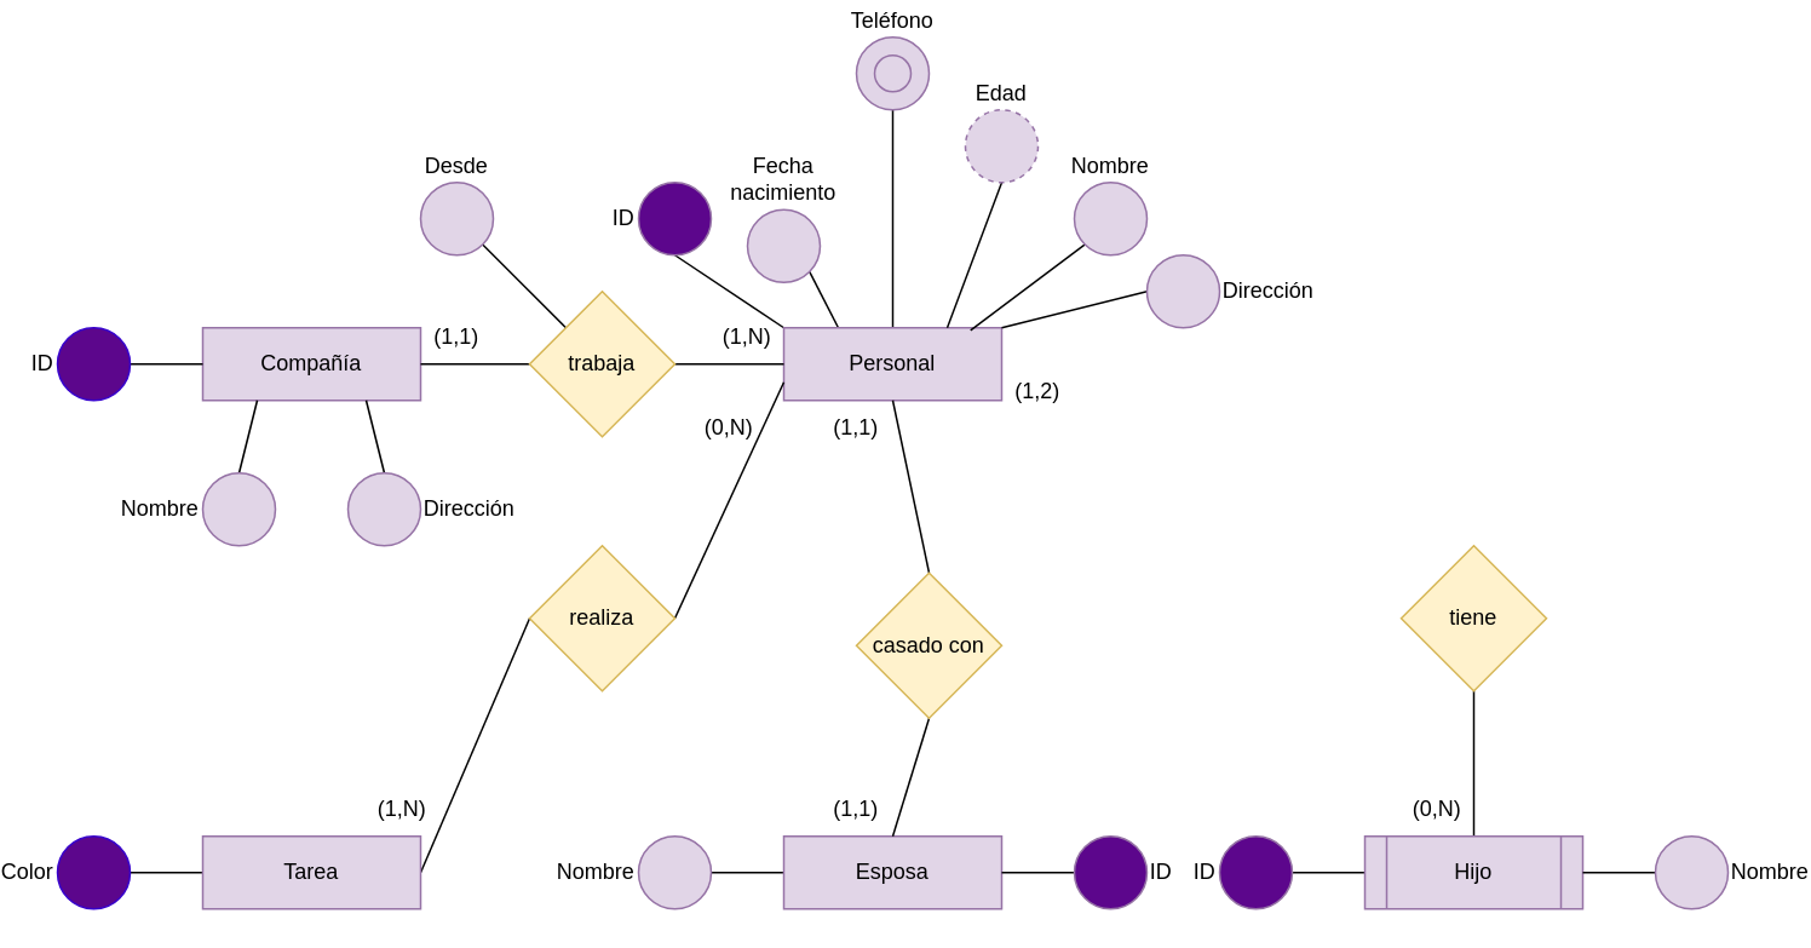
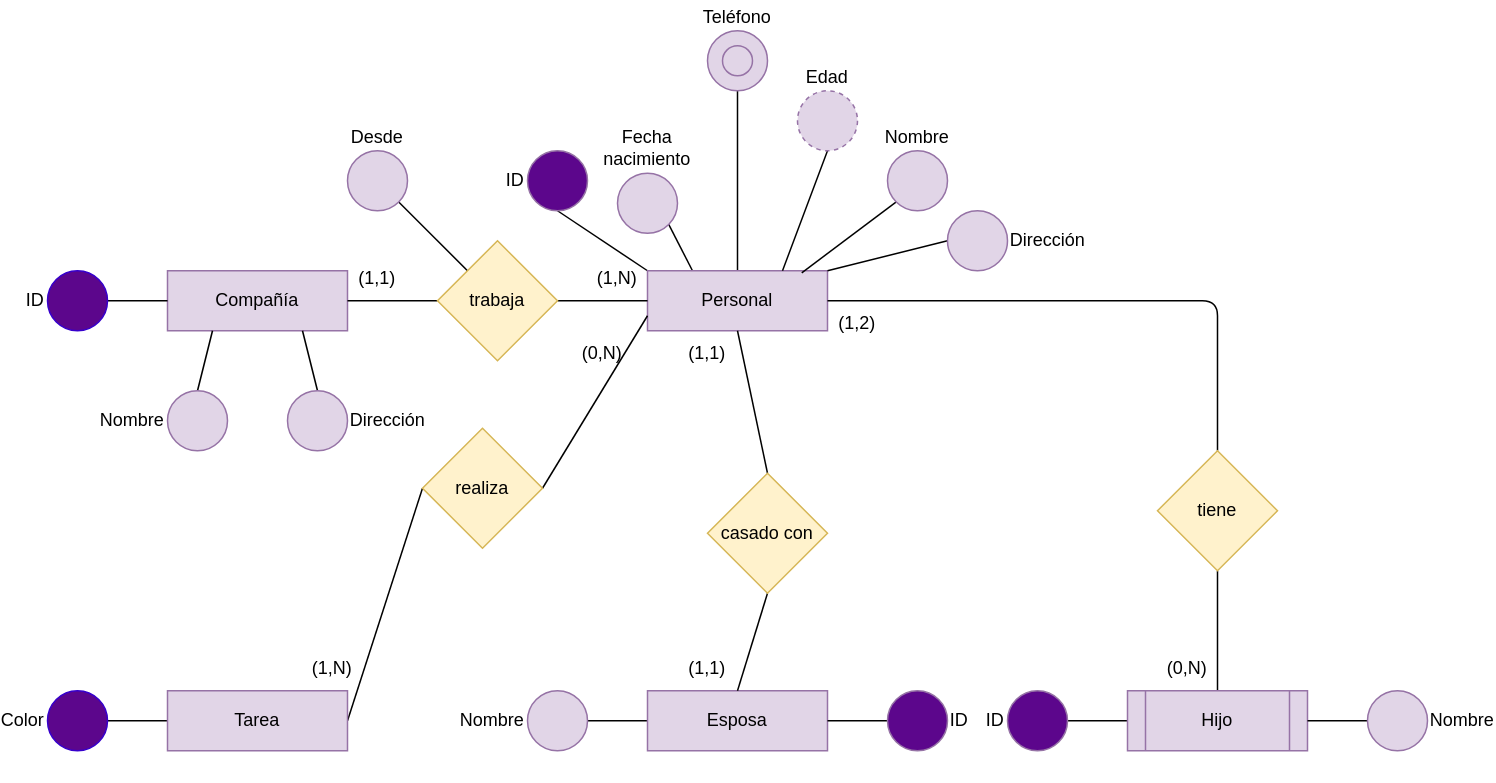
  <mxCell id="0" />
  <mxCell id="1" parent="0" />
  <mxCell id="2" style="edgeStyle=none;html=1;exitX=0;exitY=0.5;exitDx=0;exitDy=0;entryX=1;entryY=0.5;entryDx=0;entryDy=0;endArrow=none;endFill=0;" edge="1" parent="1" source="3" target="54"><mxGeometry relative="1" as="geometry" /></mxCell>
  <mxCell id="3" value="Esposa" style="rounded=0;whiteSpace=wrap;html=1;fillColor=#e1d5e7;strokeColor=#9673a6;" parent="1" vertex="1"><mxGeometry x="420" y="460" width="120" height="40" as="geometry" /></mxCell>
  <mxCell id="4" style="edgeStyle=none;html=1;exitX=0;exitY=0;exitDx=0;exitDy=0;entryX=0.5;entryY=1;entryDx=0;entryDy=0;endArrow=none;endFill=0;" parent="1" source="7" target="24" edge="1"><mxGeometry relative="1" as="geometry"><mxPoint x="460" y="180" as="sourcePoint" /></mxGeometry></mxCell>
  <mxCell id="5" style="edgeStyle=none;html=1;exitX=0.25;exitY=0;exitDx=0;exitDy=0;entryX=1;entryY=1;entryDx=0;entryDy=0;endArrow=none;endFill=0;" parent="1" source="7" target="21" edge="1"><mxGeometry relative="1" as="geometry" /></mxCell>
  <mxCell id="6" style="edgeStyle=none;html=1;exitX=0.5;exitY=0;exitDx=0;exitDy=0;entryX=0;entryY=0.5;entryDx=0;entryDy=0;endArrow=none;endFill=0;" edge="1" parent="1" source="7" target="36"><mxGeometry relative="1" as="geometry" /></mxCell>
  <mxCell id="7" value="Personal" style="rounded=0;whiteSpace=wrap;html=1;fillColor=#e1d5e7;strokeColor=#9673a6;" parent="1" vertex="1"><mxGeometry x="420" y="180" width="120" height="40" as="geometry" /></mxCell>
  <mxCell id="8" style="edgeStyle=none;html=1;exitX=1;exitY=0.5;exitDx=0;exitDy=0;endArrow=none;endFill=0;" parent="1" source="10" edge="1"><mxGeometry relative="1" as="geometry"><mxPoint x="420" y="210" as="targetPoint" /></mxGeometry></mxCell>
  <mxCell id="9" style="edgeStyle=none;html=1;exitX=0;exitY=0.5;exitDx=0;exitDy=0;entryX=1;entryY=0.5;entryDx=0;entryDy=0;endArrow=none;endFill=0;" parent="1" source="10" target="12" edge="1"><mxGeometry relative="1" as="geometry" /></mxCell>
- <mxCell id="10" value="realiza" style="rhombus;whiteSpace=wrap;html=1;fillColor=#fff2cc;strokeColor=#d6b656;" parent="1" vertex="1"><mxGeometry x="280" y="300" width="80" height="80" as="geometry" /></mxCell>
+ <mxCell id="10" value="realiza" style="rhombus;whiteSpace=wrap;html=1;fillColor=#fff2cc;strokeColor=#d6b656;" parent="1" vertex="1"><mxGeometry x="270" y="285" width="80" height="80" as="geometry" /></mxCell>
  <mxCell id="11" style="edgeStyle=none;html=1;exitX=0;exitY=0.5;exitDx=0;exitDy=0;entryX=1;entryY=0.5;entryDx=0;entryDy=0;endArrow=none;endFill=0;" parent="1" source="12" target="27" edge="1"><mxGeometry relative="1" as="geometry" /></mxCell>
  <mxCell id="12" value="Tarea" style="rounded=0;whiteSpace=wrap;html=1;fillColor=#e1d5e7;strokeColor=#9673a6;" parent="1" vertex="1"><mxGeometry x="100" y="460" width="120" height="40" as="geometry" /></mxCell>
  <mxCell id="13" value="(1,N)" style="text;html=1;strokeColor=none;fillColor=none;align=center;verticalAlign=middle;whiteSpace=wrap;rounded=0;" parent="1" vertex="1"><mxGeometry x="190" y="430" width="40" height="30" as="geometry" /></mxCell>
  <mxCell id="14" style="edgeStyle=none;html=1;exitX=0.5;exitY=0;exitDx=0;exitDy=0;endArrow=none;endFill=0;entryX=0.5;entryY=1;entryDx=0;entryDy=0;" parent="1" source="16" target="7" edge="1"><mxGeometry relative="1" as="geometry"><mxPoint x="460.235" y="220" as="targetPoint" /></mxGeometry></mxCell>
  <mxCell id="15" style="edgeStyle=none;html=1;exitX=0.5;exitY=1;exitDx=0;exitDy=0;entryX=0.5;entryY=0;entryDx=0;entryDy=0;endArrow=none;endFill=0;" parent="1" source="16" target="3" edge="1"><mxGeometry relative="1" as="geometry" /></mxCell>
  <mxCell id="16" value="casado con" style="rhombus;whiteSpace=wrap;html=1;fillColor=#fff2cc;strokeColor=#d6b656;" parent="1" vertex="1"><mxGeometry x="460" y="315" width="80" height="80" as="geometry" /></mxCell>
  <mxCell id="17" style="edgeStyle=none;html=1;exitX=1;exitY=1;exitDx=0;exitDy=0;entryX=1;entryY=0.5;entryDx=0;entryDy=0;endArrow=none;endFill=0;" edge="1" parent="1" source="18" target="44"><mxGeometry relative="1" as="geometry" /></mxCell>
  <mxCell id="18" value="(1,N)" style="text;html=1;strokeColor=none;fillColor=none;align=center;verticalAlign=middle;whiteSpace=wrap;rounded=0;" parent="1" vertex="1"><mxGeometry y="170" width="40" height="30" as="geometry" x="380" /></mxCell>
+ <mxCell id="19" style="edgeStyle=none;html=1;exitX=1;exitY=0.5;exitDx=0;exitDy=0;entryX=0.5;entryY=0;entryDx=0;entryDy=0;endArrow=none;endFill=0;" edge="1" parent="1" source="7" target="29"><mxGeometry relative="1" as="geometry"><Array as="points"><mxPoint x="800" y="200" /></Array></mxGeometry></mxCell>
  <mxCell id="20" value="(1,2)" style="text;html=1;strokeColor=none;fillColor=none;align=center;verticalAlign=middle;whiteSpace=wrap;rounded=0;" parent="1" vertex="1"><mxGeometry x="540" y="200" width="40" height="30" as="geometry" /></mxCell>
  <mxCell id="21" value="Fecha nacimiento" style="ellipse;whiteSpace=wrap;html=1;aspect=fixed;fillColor=#e1d5e7;strokeColor=#9673a6;verticalAlign=bottom;labelPosition=center;verticalLabelPosition=top;align=center;" parent="1" vertex="1"><mxGeometry x="400" y="115" width="40" height="40" as="geometry" /></mxCell>
  <mxCell id="22" style="edgeStyle=none;html=1;exitX=0.5;exitY=1;exitDx=0;exitDy=0;entryX=0.75;entryY=0;entryDx=0;entryDy=0;endArrow=none;endFill=0;" parent="1" source="23" target="7" edge="1"><mxGeometry relative="1" as="geometry" /></mxCell>
  <mxCell id="23" value="Edad" style="ellipse;whiteSpace=wrap;html=1;aspect=fixed;fillColor=#e1d5e7;strokeColor=#9673a6;verticalAlign=bottom;labelPosition=center;verticalLabelPosition=top;align=center;dashed=1;" parent="1" vertex="1"><mxGeometry x="520" y="60" width="40" height="40" as="geometry" /></mxCell>
  <mxCell id="24" value="ID" style="ellipse;whiteSpace=wrap;html=1;aspect=fixed;fillColor=#5C068C;strokeColor=#9673a6;verticalAlign=middle;labelPosition=left;verticalLabelPosition=middle;align=right;" parent="1" vertex="1"><mxGeometry x="340" y="100" width="40" height="40" as="geometry" /></mxCell>
  <mxCell id="25" style="edgeStyle=none;html=1;exitX=0;exitY=0.5;exitDx=0;exitDy=0;entryX=1;entryY=0.5;entryDx=0;entryDy=0;endArrow=none;endFill=0;" parent="1" source="26" target="3" edge="1"><mxGeometry relative="1" as="geometry" /></mxCell>
  <mxCell id="26" value="ID" style="ellipse;whiteSpace=wrap;html=1;aspect=fixed;fillColor=#5C068C;strokeColor=#9673a6;verticalAlign=middle;labelPosition=right;verticalLabelPosition=middle;align=left;" parent="1" vertex="1"><mxGeometry x="580" y="460" width="40" height="40" as="geometry" /></mxCell>
  <mxCell id="27" value="Color" style="ellipse;whiteSpace=wrap;html=1;aspect=fixed;fillColor=#5C068C;fontColor=#000000;strokeColor=#3700CC;verticalAlign=middle;labelPosition=left;verticalLabelPosition=middle;align=right;" parent="1" vertex="1"><mxGeometry x="20" y="460" width="40" height="40" as="geometry" /></mxCell>
  <mxCell id="28" style="edgeStyle=none;html=1;exitX=0.5;exitY=1;exitDx=0;exitDy=0;endArrow=none;endFill=0;" edge="1" parent="1" source="29" target="33"><mxGeometry relative="1" as="geometry" /></mxCell>
  <mxCell id="29" value="tiene" style="rhombus;whiteSpace=wrap;html=1;fillColor=#fff2cc;strokeColor=#d6b656;" parent="1" vertex="1"><mxGeometry x="760" y="300" width="80" height="80" as="geometry" /></mxCell>
  <mxCell id="30" value="(0,N)" style="text;html=1;strokeColor=none;fillColor=none;align=center;verticalAlign=middle;whiteSpace=wrap;rounded=0;" parent="1" vertex="1"><mxGeometry x="370" y="220" width="40" height="30" as="geometry" /></mxCell>
  <mxCell id="31" value="(1,1)" style="text;html=1;strokeColor=none;fillColor=none;align=center;verticalAlign=middle;whiteSpace=wrap;rounded=0;" parent="1" vertex="1"><mxGeometry x="440" y="430" width="40" height="30" as="geometry" /></mxCell>
  <mxCell id="32" style="edgeStyle=none;html=1;exitX=0;exitY=0.5;exitDx=0;exitDy=0;entryX=1;entryY=0.5;entryDx=0;entryDy=0;endArrow=none;endFill=0;" edge="1" parent="1" source="33" target="40"><mxGeometry relative="1" as="geometry" /></mxCell>
  <mxCell id="33" value="Hijo" style="shape=process;whiteSpace=wrap;html=1;backgroundOutline=1;fillColor=#e1d5e7;strokeColor=#9673a6;" vertex="1" parent="1"><mxGeometry x="740" y="460" width="120" height="40" as="geometry" /></mxCell>
  <mxCell id="34" style="edgeStyle=none;html=1;exitX=0;exitY=1;exitDx=0;exitDy=0;entryX=0.857;entryY=0.034;entryDx=0;entryDy=0;endArrow=none;endFill=0;entryPerimeter=0;" edge="1" parent="1" source="35" target="7"><mxGeometry relative="1" as="geometry" /></mxCell>
  <mxCell id="35" value="Nombre" style="ellipse;whiteSpace=wrap;html=1;aspect=fixed;fillColor=#e1d5e7;strokeColor=#9673a6;verticalAlign=bottom;labelPosition=center;verticalLabelPosition=top;align=center;" vertex="1" parent="1"><mxGeometry x="580" y="100" width="40" height="40" as="geometry" /></mxCell>
  <mxCell id="36" value="Teléfono" style="ellipse;whiteSpace=wrap;html=1;aspect=fixed;fillColor=#e1d5e7;strokeColor=#9673a6;verticalAlign=bottom;labelPosition=center;verticalLabelPosition=top;align=center;direction=north;" vertex="1" parent="1"><mxGeometry x="460" y="20" width="40" height="40" as="geometry" /></mxCell>
  <mxCell id="37" value="" style="ellipse;whiteSpace=wrap;html=1;aspect=fixed;fillColor=#e1d5e7;strokeColor=#9673a6;verticalAlign=bottom;labelPosition=center;verticalLabelPosition=top;align=center;" vertex="1" parent="1"><mxGeometry x="470" y="30" width="20" height="20" as="geometry" /></mxCell>
  <mxCell id="38" style="edgeStyle=none;html=1;exitX=0;exitY=0.5;exitDx=0;exitDy=0;entryX=1;entryY=0;entryDx=0;entryDy=0;endArrow=none;endFill=0;" edge="1" parent="1" source="39" target="7"><mxGeometry relative="1" as="geometry" /></mxCell>
  <mxCell id="39" value="Dirección" style="ellipse;whiteSpace=wrap;html=1;aspect=fixed;fillColor=#e1d5e7;strokeColor=#9673a6;verticalAlign=middle;labelPosition=right;verticalLabelPosition=middle;align=left;labelBackgroundColor=default;" vertex="1" parent="1"><mxGeometry x="620" y="140" width="40" height="40" as="geometry" /></mxCell>
  <mxCell id="40" value="ID" style="ellipse;whiteSpace=wrap;html=1;aspect=fixed;fillColor=#5C068C;strokeColor=#9673a6;verticalAlign=middle;labelPosition=left;verticalLabelPosition=middle;align=right;" vertex="1" parent="1"><mxGeometry x="660" y="460" width="40" height="40" as="geometry" /></mxCell>
  <mxCell id="41" value="Compañía" style="rounded=0;whiteSpace=wrap;html=1;fillColor=#e1d5e7;strokeColor=#9673a6;" vertex="1" parent="1"><mxGeometry x="100" y="180" width="120" height="40" as="geometry" /></mxCell>
  <mxCell id="42" style="edgeStyle=none;html=1;exitX=0;exitY=0.5;exitDx=0;exitDy=0;entryX=1;entryY=0.5;entryDx=0;entryDy=0;endArrow=none;endFill=0;" edge="1" parent="1" source="44" target="41"><mxGeometry relative="1" as="geometry" /></mxCell>
  <mxCell id="43" style="edgeStyle=none;html=1;exitX=0;exitY=0;exitDx=0;exitDy=0;entryX=1;entryY=1;entryDx=0;entryDy=0;endArrow=none;endFill=0;" edge="1" parent="1" source="44" target="47"><mxGeometry relative="1" as="geometry" /></mxCell>
  <mxCell id="44" value="trabaja" style="rhombus;whiteSpace=wrap;html=1;fillColor=#fff2cc;strokeColor=#d6b656;" vertex="1" parent="1"><mxGeometry x="280" y="160" width="80" height="80" as="geometry" /></mxCell>
  <mxCell id="45" style="edgeStyle=none;html=1;exitX=1;exitY=0.5;exitDx=0;exitDy=0;entryX=0;entryY=0.5;entryDx=0;entryDy=0;endArrow=none;endFill=0;" edge="1" parent="1" source="46" target="41"><mxGeometry relative="1" as="geometry" /></mxCell>
  <mxCell id="46" value="ID" style="ellipse;whiteSpace=wrap;html=1;aspect=fixed;fillColor=#5C068C;fontColor=#000000;strokeColor=#3700CC;verticalAlign=middle;labelPosition=left;verticalLabelPosition=middle;align=right;" vertex="1" parent="1"><mxGeometry x="20" y="180" width="40" height="40" as="geometry" /></mxCell>
  <mxCell id="47" value="Desde" style="ellipse;whiteSpace=wrap;html=1;aspect=fixed;fillColor=#e1d5e7;strokeColor=#9673a6;verticalAlign=bottom;labelPosition=center;verticalLabelPosition=top;align=center;" vertex="1" parent="1"><mxGeometry x="220" y="100" width="40" height="40" as="geometry" /></mxCell>
  <mxCell id="48" style="edgeStyle=none;html=1;exitX=0.5;exitY=0;exitDx=0;exitDy=0;entryX=0.25;entryY=1;entryDx=0;entryDy=0;endArrow=none;endFill=0;" edge="1" parent="1" source="49" target="41"><mxGeometry relative="1" as="geometry" /></mxCell>
  <mxCell id="49" value="Nombre" style="ellipse;whiteSpace=wrap;html=1;aspect=fixed;fillColor=#e1d5e7;strokeColor=#9673a6;verticalAlign=middle;labelPosition=left;verticalLabelPosition=middle;align=right;" vertex="1" parent="1"><mxGeometry x="100" y="260" width="40" height="40" as="geometry" /></mxCell>
  <mxCell id="50" style="edgeStyle=none;html=1;exitX=0.5;exitY=0;exitDx=0;exitDy=0;entryX=0.75;entryY=1;entryDx=0;entryDy=0;endArrow=none;endFill=0;" edge="1" parent="1" source="51" target="41"><mxGeometry relative="1" as="geometry" /></mxCell>
  <mxCell id="51" value="Dirección" style="ellipse;whiteSpace=wrap;html=1;aspect=fixed;fillColor=#e1d5e7;strokeColor=#9673a6;verticalAlign=middle;labelPosition=right;verticalLabelPosition=middle;align=left;" vertex="1" parent="1"><mxGeometry x="180" y="260" width="40" height="40" as="geometry" /></mxCell>
  <mxCell id="52" style="edgeStyle=none;html=1;exitX=0;exitY=0.5;exitDx=0;exitDy=0;entryX=1;entryY=0.5;entryDx=0;entryDy=0;endArrow=none;endFill=0;" edge="1" parent="1" source="53" target="33"><mxGeometry relative="1" as="geometry" /></mxCell>
  <mxCell id="53" value="Nombre" style="ellipse;whiteSpace=wrap;html=1;aspect=fixed;fillColor=#e1d5e7;strokeColor=#9673a6;verticalAlign=middle;labelPosition=right;verticalLabelPosition=middle;align=left;" vertex="1" parent="1"><mxGeometry x="900" y="460" width="40" height="40" as="geometry" /></mxCell>
  <mxCell id="54" value="Nombre" style="ellipse;whiteSpace=wrap;html=1;aspect=fixed;fillColor=#e1d5e7;strokeColor=#9673a6;verticalAlign=middle;labelPosition=left;verticalLabelPosition=middle;align=right;" vertex="1" parent="1"><mxGeometry x="340" y="460" width="40" height="40" as="geometry" /></mxCell>
  <mxCell id="55" value="(0,N)" style="text;html=1;strokeColor=none;fillColor=none;align=center;verticalAlign=middle;whiteSpace=wrap;rounded=0;" vertex="1" parent="1"><mxGeometry x="760" y="430" width="40" height="30" as="geometry" /></mxCell>
  <mxCell id="56" value="(1,1)" style="text;html=1;strokeColor=none;fillColor=none;align=center;verticalAlign=middle;whiteSpace=wrap;rounded=0;" vertex="1" parent="1"><mxGeometry x="220" y="170" width="40" height="30" as="geometry" /></mxCell>
  <mxCell id="57" value="(1,1)" style="text;html=1;strokeColor=none;fillColor=none;align=center;verticalAlign=middle;whiteSpace=wrap;rounded=0;" vertex="1" parent="1"><mxGeometry x="440" y="220" width="40" height="30" as="geometry" /></mxCell>
